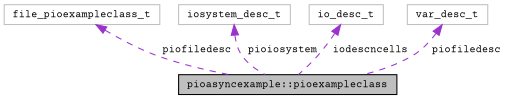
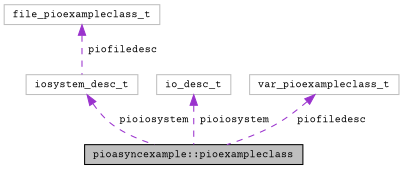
  digraph {
    fontname="Courier Prime"
    node [color=grey75 fillcolor=white fontname="Courier Prime" fontsize=10 shape=record style=filled]
    edge [color=darkorchid3 dir=back fontname="Courier Prime" fontsize=10 labelfontname=Helvetica labelfontsize=10 style=dashed]
    n1 [color=black fillcolor=grey75 fontcolor=black height=0.2 label="pioasyncexample::pioexampleclass" width=0.4]
    n2 [height=0.2 label=file_pioexampleclass_t width=0.4]
    n3 [height=0.2 label=iosystem_desc_t width=0.4]
    n4 [height=0.2 label=io_desc_t width=0.4]
-   n5 [height=0.2 label=var_desc_t width=0.4]
-   n2 -> n1 [label=" piofiledesc"]
+   n5 [height=0.2 label=var_pioexampleclass_t width=0.4]
+   n2 -> n3 [label=" piofiledesc"]
    n3 -> n1 [label=" pioiosystem"]
-   n4 -> n1 [label=" iodescncells"]
+   n4 -> n1 [label=" pioiosystem"]
    n5 -> n1 [label=" piofiledesc"]
  }
